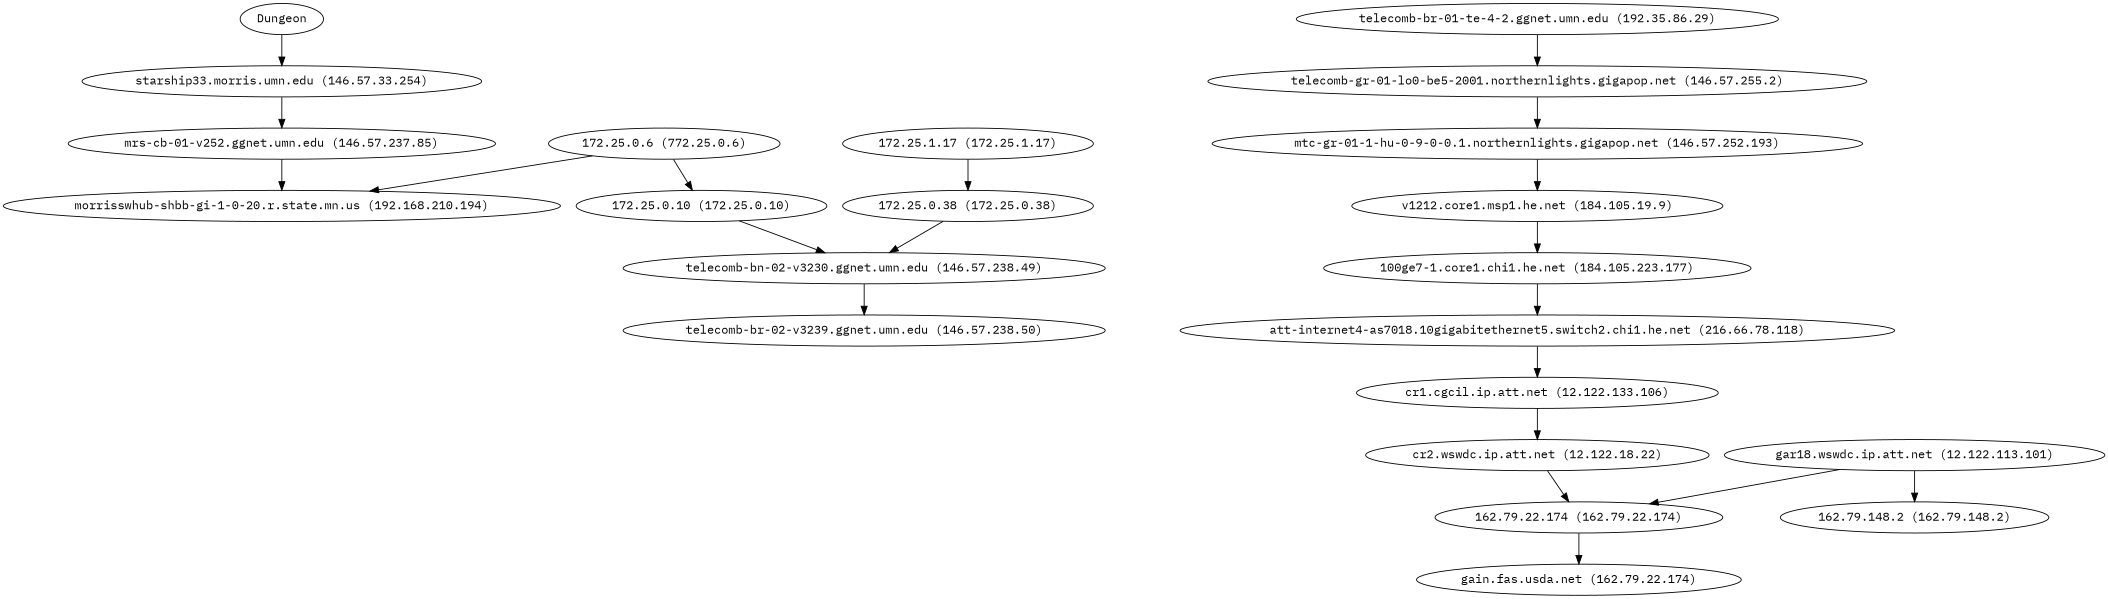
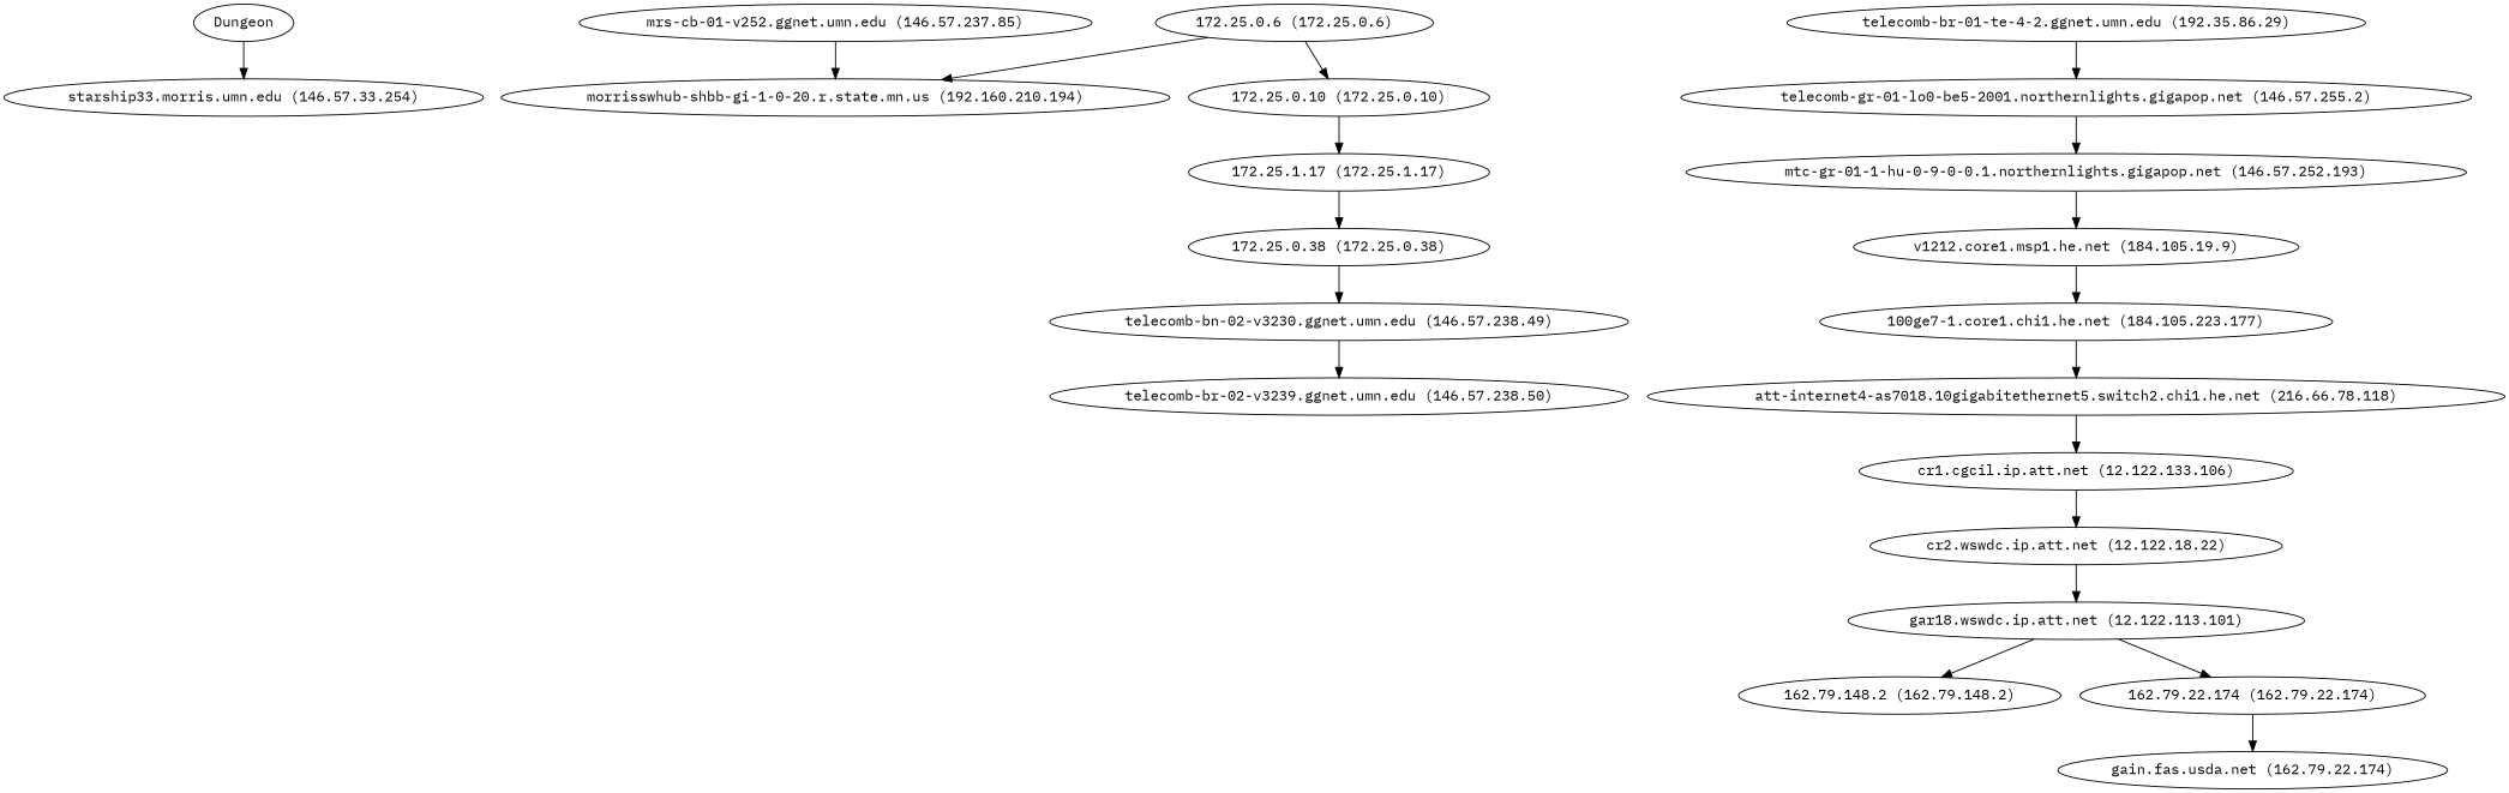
  digraph {
    fontname="IBM Plex Mono"
    node [fontname="IBM Plex Mono"]
    edge [fontname="IBM Plex Mono"]
    Dungeon
    "starship33.morris.umn.edu (146.57.33.254)"
    "mrs-cb-01-v252.ggnet.umn.edu (146.57.237.85)"
-   "morrisswhub-shbb-gi-1-0-20.r.state.mn.us (192.168.210.194)"
-   "172.25.0.6 (172.25.0.6)" [label="172.25.0.6 (772.25.0.6)"]
+   "morrisswhub-shbb-gi-1-0-20.r.state.mn.us (192.168.210.194)" [label="morrisswhub-shbb-gi-1-0-20.r.state.mn.us (192.160.210.194)"]
+   "172.25.0.6 (172.25.0.6)"
    "172.25.0.10 (172.25.0.10)"
    "172.25.1.17 (172.25.1.17)"
    "172.25.0.38 (172.25.0.38)"
    "telecomb-bn-02-v3230.ggnet.umn.edu (146.57.238.49)"
    "telecomb-br-02-v3239.ggnet.umn.edu (146.57.238.50)"
    "telecomb-br-01-te-4-2.ggnet.umn.edu (192.35.86.29)"
    "telecomb-gr-01-lo0-be5-2001.northernlights.gigapop.net (146.57.255.2)"
    "mtc-gr-01-1-hu-0-9-0-0.1.northernlights.gigapop.net (146.57.252.193)"
    "v1212.core1.msp1.he.net (184.105.19.9)"
    "100ge7-1.core1.chi1.he.net (184.105.223.177)"
    "att-internet4-as7018.10gigabitethernet5.switch2.chi1.he.net (216.66.78.118)"
    "cr1.cgcil.ip.att.net (12.122.133.106)"
    "cr2.wswdc.ip.att.net (12.122.18.22)"
    "gar18.wswdc.ip.att.net (12.122.113.101)"
    "162.79.148.2 (162.79.148.2)"
    "162.79.22.174 (162.79.22.174)"
    n22 [label="gain.fas.usda.net (162.79.22.174)"]
    Dungeon -> "starship33.morris.umn.edu (146.57.33.254)"
-   "starship33.morris.umn.edu (146.57.33.254)" -> "mrs-cb-01-v252.ggnet.umn.edu (146.57.237.85)"
    "mrs-cb-01-v252.ggnet.umn.edu (146.57.237.85)" -> "morrisswhub-shbb-gi-1-0-20.r.state.mn.us (192.168.210.194)"
    "172.25.0.6 (172.25.0.6)" -> "morrisswhub-shbb-gi-1-0-20.r.state.mn.us (192.168.210.194)"
    "172.25.0.6 (172.25.0.6)" -> "172.25.0.10 (172.25.0.10)"
-   "172.25.0.10 (172.25.0.10)" -> "telecomb-bn-02-v3230.ggnet.umn.edu (146.57.238.49)"
+   "172.25.0.10 (172.25.0.10)" -> "172.25.1.17 (172.25.1.17)"
    "172.25.1.17 (172.25.1.17)" -> "172.25.0.38 (172.25.0.38)"
    "172.25.0.38 (172.25.0.38)" -> "telecomb-bn-02-v3230.ggnet.umn.edu (146.57.238.49)"
    "telecomb-bn-02-v3230.ggnet.umn.edu (146.57.238.49)" -> "telecomb-br-02-v3239.ggnet.umn.edu (146.57.238.50)"
    "telecomb-br-01-te-4-2.ggnet.umn.edu (192.35.86.29)" -> "telecomb-gr-01-lo0-be5-2001.northernlights.gigapop.net (146.57.255.2)"
    "telecomb-gr-01-lo0-be5-2001.northernlights.gigapop.net (146.57.255.2)" -> "mtc-gr-01-1-hu-0-9-0-0.1.northernlights.gigapop.net (146.57.252.193)"
    "mtc-gr-01-1-hu-0-9-0-0.1.northernlights.gigapop.net (146.57.252.193)" -> "v1212.core1.msp1.he.net (184.105.19.9)"
    "v1212.core1.msp1.he.net (184.105.19.9)" -> "100ge7-1.core1.chi1.he.net (184.105.223.177)"
    "100ge7-1.core1.chi1.he.net (184.105.223.177)" -> "att-internet4-as7018.10gigabitethernet5.switch2.chi1.he.net (216.66.78.118)"
    "att-internet4-as7018.10gigabitethernet5.switch2.chi1.he.net (216.66.78.118)" -> "cr1.cgcil.ip.att.net (12.122.133.106)"
    "cr1.cgcil.ip.att.net (12.122.133.106)" -> "cr2.wswdc.ip.att.net (12.122.18.22)"
-   "cr2.wswdc.ip.att.net (12.122.18.22)" -> "162.79.22.174 (162.79.22.174)"
+   "cr2.wswdc.ip.att.net (12.122.18.22)" -> "gar18.wswdc.ip.att.net (12.122.113.101)"
    "gar18.wswdc.ip.att.net (12.122.113.101)" -> "162.79.148.2 (162.79.148.2)"
    "gar18.wswdc.ip.att.net (12.122.113.101)" -> "162.79.22.174 (162.79.22.174)"
    "162.79.22.174 (162.79.22.174)" -> n22
  }
